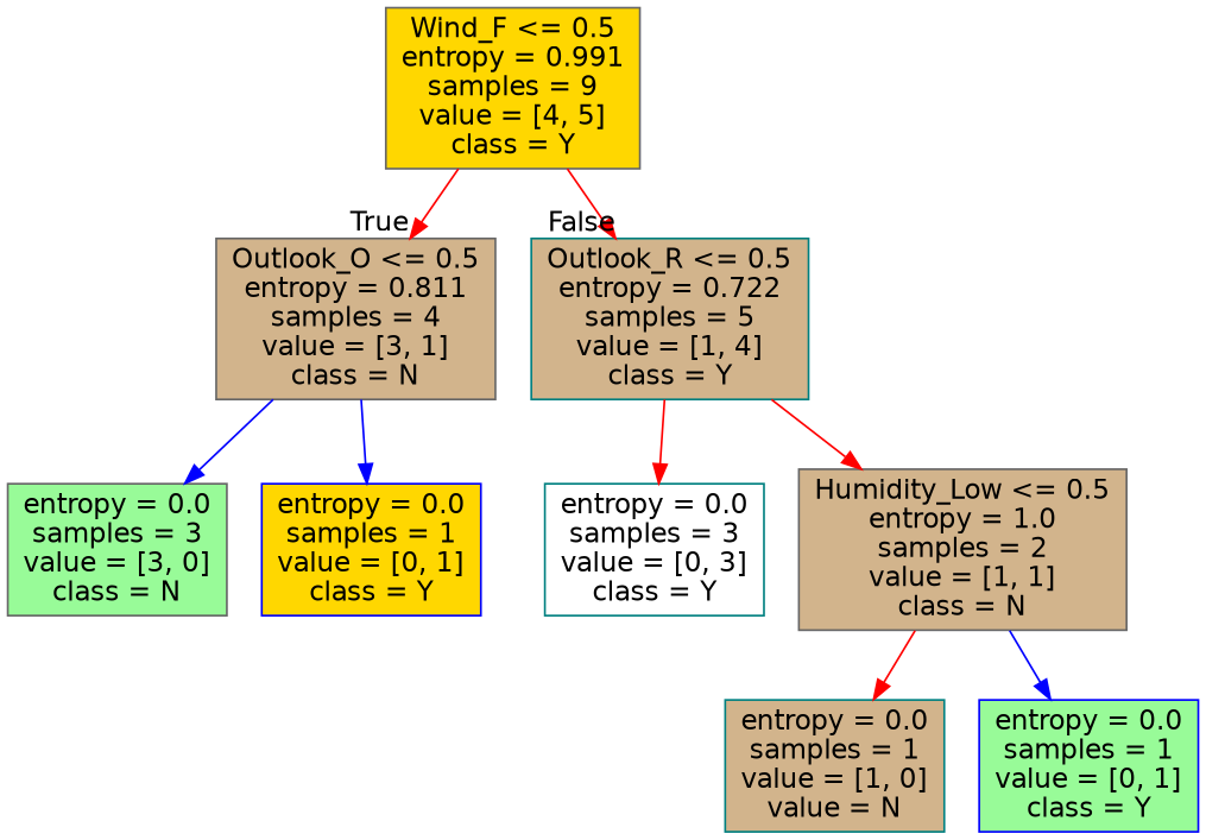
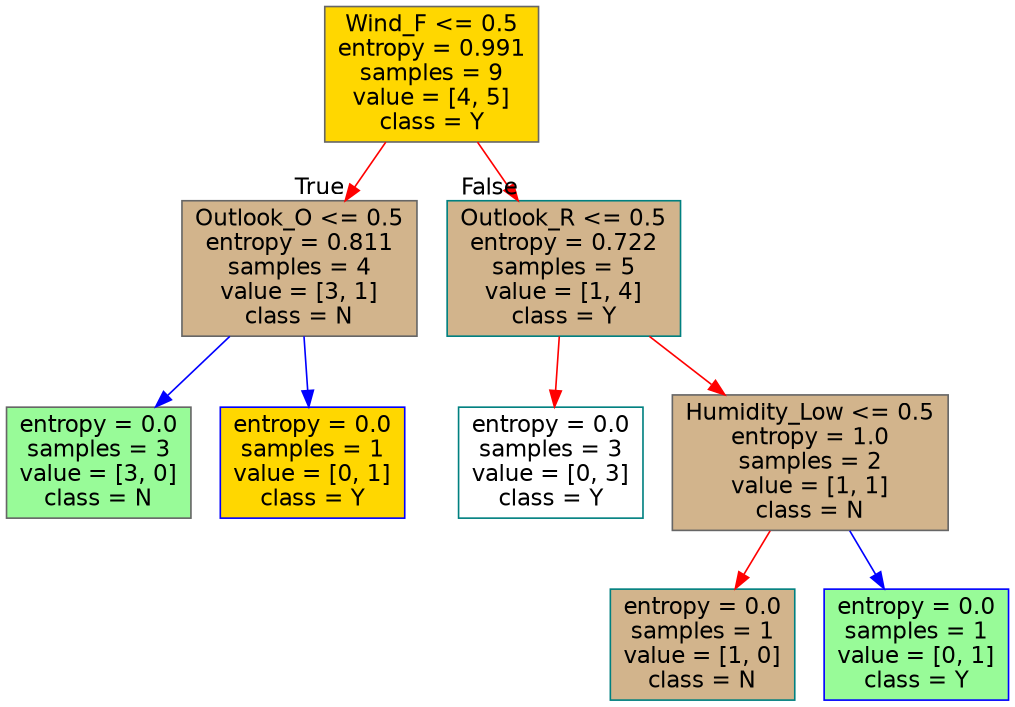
  digraph {
    node [color=gray40 fillcolor=tan fontname=helvetica shape=box style=filled]
    edge [fontname=helvetica color=red]
    n1 [fillcolor=gold label="Wind_F <= 0.5\nentropy = 0.991\nsamples = 9\nvalue = [4, 5]\nclass = Y"]
    n2 [label="Outlook_O <= 0.5\nentropy = 0.811\nsamples = 4\nvalue = [3, 1]\nclass = N"]
    n3 [color=teal label="Outlook_R <= 0.5\nentropy = 0.722\nsamples = 5\nvalue = [1, 4]\nclass = Y"]
    n4 [fillcolor=palegreen label="entropy = 0.0\nsamples = 3\nvalue = [3, 0]\nclass = N"]
    n5 [color=blue fillcolor=gold label="entropy = 0.0\nsamples = 1\nvalue = [0, 1]\nclass = Y"]
    n6 [color=teal fillcolor=white label="entropy = 0.0\nsamples = 3\nvalue = [0, 3]\nclass = Y"]
    n7 [label="Humidity_Low <= 0.5\nentropy = 1.0\nsamples = 2\nvalue = [1, 1]\nclass = N"]
-   n8 [color=teal label="entropy = 0.0\nsamples = 1\nvalue = [1, 0]\nvalue = N"]
+   n8 [color=teal label="entropy = 0.0\nsamples = 1\nvalue = [1, 0]\nclass = N"]
    n9 [color=blue fillcolor=palegreen label="entropy = 0.0\nsamples = 1\nvalue = [0, 1]\nclass = Y"]
    n1 -> n2 [headlabel=True labelangle=45 labeldistance=2.5]
    n1 -> n3 [headlabel=False labelangle=-45 labeldistance=2.5]
    n2 -> n4 [color=blue]
    n2 -> n5 [color=blue]
    n3 -> n6
    n3 -> n7
    n7 -> n8
    n7 -> n9 [color=blue]
  }
